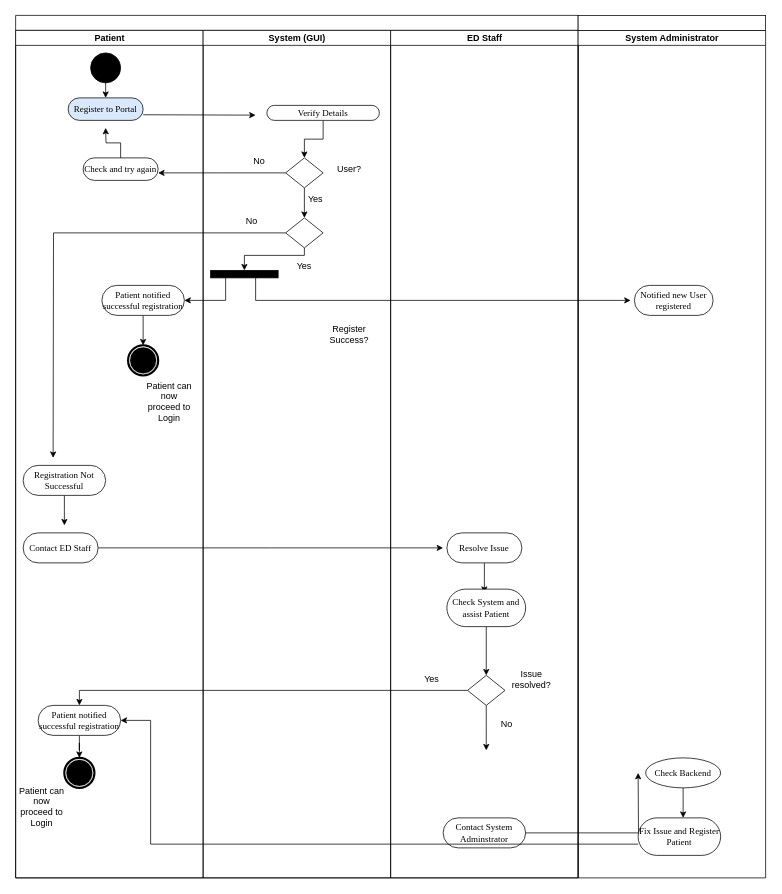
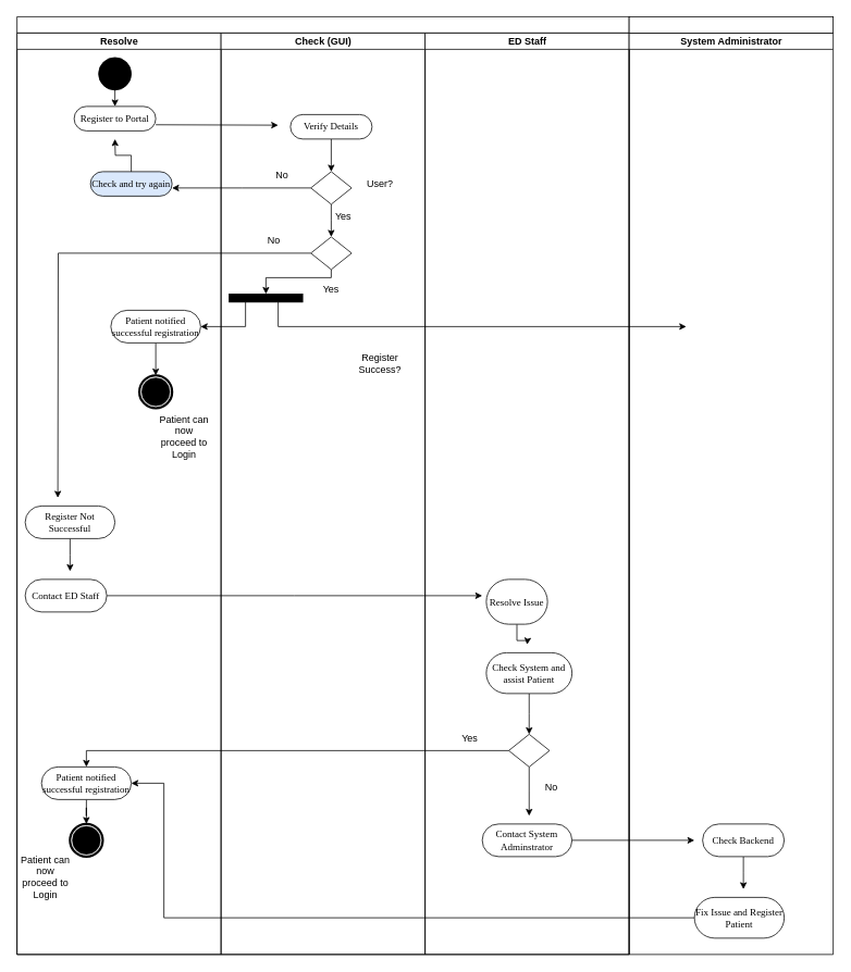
  <mxCell id="0" />
  <mxCell id="1" parent="0" />
  <mxCell id="2" value="" style="swimlane;html=1;childLayout=stackLayout;startSize=20;rounded=0;shadow=0;comic=0;labelBackgroundColor=none;strokeWidth=1;fontFamily=Verdana;fontSize=12;align=center;" parent="1" vertex="1"><mxGeometry x="20" y="20" width="750" height="1150" as="geometry" /></mxCell>
- <mxCell id="3" value="Patient" style="swimlane;html=1;startSize=20;" parent="2" vertex="1"><mxGeometry y="20" width="250" height="1130" as="geometry" /></mxCell>
+ <mxCell id="3" value="Resolve" style="swimlane;html=1;startSize=20;" parent="2" vertex="1"><mxGeometry y="20" width="250" height="1130" as="geometry" /></mxCell>
  <mxCell id="4" style="edgeStyle=orthogonalEdgeStyle;rounded=0;orthogonalLoop=1;jettySize=auto;html=1;exitX=0.5;exitY=1;exitDx=0;exitDy=0;entryX=0.5;entryY=0;entryDx=0;entryDy=0;" parent="3" source="5" target="6" edge="1"><mxGeometry relative="1" as="geometry" /></mxCell>
  <mxCell id="5" value="" style="ellipse;whiteSpace=wrap;html=1;rounded=0;shadow=0;comic=0;labelBackgroundColor=none;strokeWidth=1;fillColor=#000000;fontFamily=Verdana;fontSize=12;align=center;" parent="3" vertex="1"><mxGeometry x="100" y="30" width="40" height="40" as="geometry" /></mxCell>
- <mxCell id="6" value="Register to Portal" style="rounded=1;whiteSpace=wrap;html=1;shadow=0;comic=0;labelBackgroundColor=none;strokeWidth=1;fontFamily=Verdana;fontSize=12;align=center;arcSize=50;fillColor=#dae8fc;" parent="3" vertex="1"><mxGeometry x="70" y="90" width="100" height="30" as="geometry" /></mxCell>
+ <mxCell id="6" value="Register to Portal" style="rounded=1;whiteSpace=wrap;html=1;shadow=0;comic=0;labelBackgroundColor=none;strokeWidth=1;fontFamily=Verdana;fontSize=12;align=center;arcSize=50;" parent="3" vertex="1"><mxGeometry x="70" y="90" width="100" height="30" as="geometry" /></mxCell>
  <mxCell id="7" value="" style="endArrow=classic;html=1;rounded=0;exitX=1;exitY=0.75;exitDx=0;exitDy=0;" parent="3" source="6" edge="1"><mxGeometry width="50" height="50" relative="1" as="geometry"><mxPoint x="170" y="164.41" as="sourcePoint" /><mxPoint x="320" y="113" as="targetPoint" /></mxGeometry></mxCell>
  <mxCell id="8" style="edgeStyle=orthogonalEdgeStyle;rounded=0;orthogonalLoop=1;jettySize=auto;html=1;entryX=0.5;entryY=0;entryDx=0;entryDy=0;" edge="1" parent="3" source="9" target="12"><mxGeometry relative="1" as="geometry" /></mxCell>
  <mxCell id="9" value="Patient notified successful registration" style="rounded=1;whiteSpace=wrap;html=1;shadow=0;comic=0;labelBackgroundColor=none;strokeWidth=1;fontFamily=Verdana;fontSize=12;align=center;arcSize=50;" parent="3" vertex="1"><mxGeometry x="115" y="340" width="110" height="40" as="geometry" /></mxCell>
  <mxCell id="10" style="edgeStyle=orthogonalEdgeStyle;rounded=0;orthogonalLoop=1;jettySize=auto;html=1;" edge="1" parent="3" source="11"><mxGeometry relative="1" as="geometry"><mxPoint x="120" y="130" as="targetPoint" /></mxGeometry></mxCell>
- <mxCell id="11" value="Check and try again" style="rounded=1;whiteSpace=wrap;html=1;shadow=0;comic=0;labelBackgroundColor=none;strokeWidth=1;fontFamily=Verdana;fontSize=12;align=center;arcSize=50;" vertex="1" parent="3"><mxGeometry x="90" y="170" width="100" height="30" as="geometry" /></mxCell>
+ <mxCell id="11" value="Check and try again" style="rounded=1;whiteSpace=wrap;html=1;shadow=0;comic=0;labelBackgroundColor=none;strokeWidth=1;fontFamily=Verdana;fontSize=12;align=center;arcSize=50;fillColor=#dae8fc;" vertex="1" parent="3"><mxGeometry x="90" y="170" width="100" height="30" as="geometry" /></mxCell>
  <mxCell id="12" value="" style="shape=mxgraph.bpmn.shape;html=1;verticalLabelPosition=bottom;labelBackgroundColor=#ffffff;verticalAlign=top;perimeter=ellipsePerimeter;outline=end;symbol=terminate;rounded=0;shadow=0;comic=0;strokeWidth=1;fontFamily=Verdana;fontSize=12;align=center;" vertex="1" parent="3"><mxGeometry x="150" y="420" width="40" height="40" as="geometry" /></mxCell>
  <mxCell id="13" value="Patient can now proceed to Login" style="text;html=1;align=center;verticalAlign=middle;whiteSpace=wrap;rounded=0;" vertex="1" parent="3"><mxGeometry x="170" y="480" width="70" height="30" as="geometry" /></mxCell>
  <mxCell id="14" style="edgeStyle=orthogonalEdgeStyle;rounded=0;orthogonalLoop=1;jettySize=auto;html=1;exitX=0.5;exitY=1;exitDx=0;exitDy=0;" edge="1" parent="3" source="15"><mxGeometry relative="1" as="geometry"><mxPoint x="65" y="660" as="targetPoint" /></mxGeometry></mxCell>
- <mxCell id="15" value="Registration Not Successful" style="rounded=1;whiteSpace=wrap;html=1;shadow=0;comic=0;labelBackgroundColor=none;strokeWidth=1;fontFamily=Verdana;fontSize=12;align=center;arcSize=50;" vertex="1" parent="3"><mxGeometry x="10" y="580" width="110" height="40" as="geometry" /></mxCell>
+ <mxCell id="15" value="Register Not Successful" style="rounded=1;whiteSpace=wrap;html=1;shadow=0;comic=0;labelBackgroundColor=none;strokeWidth=1;fontFamily=Verdana;fontSize=12;align=center;arcSize=50;" vertex="1" parent="3"><mxGeometry x="10" y="580" width="110" height="40" as="geometry" /></mxCell>
  <mxCell id="16" style="edgeStyle=orthogonalEdgeStyle;rounded=0;orthogonalLoop=1;jettySize=auto;html=1;" edge="1" parent="3" source="17"><mxGeometry relative="1" as="geometry"><mxPoint x="570" y="690" as="targetPoint" /></mxGeometry></mxCell>
  <mxCell id="17" value="Contact ED Staff" style="rounded=1;whiteSpace=wrap;html=1;shadow=0;comic=0;labelBackgroundColor=none;strokeWidth=1;fontFamily=Verdana;fontSize=12;align=center;arcSize=50;" vertex="1" parent="3"><mxGeometry x="10" y="670" width="100" height="40" as="geometry" /></mxCell>
  <mxCell id="18" style="edgeStyle=orthogonalEdgeStyle;rounded=0;orthogonalLoop=1;jettySize=auto;html=1;entryX=0.5;entryY=0;entryDx=0;entryDy=0;" edge="1" parent="3" source="19" target="20"><mxGeometry relative="1" as="geometry" /></mxCell>
  <mxCell id="19" value="Patient notified successful registration" style="rounded=1;whiteSpace=wrap;html=1;shadow=0;comic=0;labelBackgroundColor=none;strokeWidth=1;fontFamily=Verdana;fontSize=12;align=center;arcSize=50;" vertex="1" parent="3"><mxGeometry x="30" y="900" width="110" height="40" as="geometry" /></mxCell>
  <mxCell id="20" value="" style="shape=mxgraph.bpmn.shape;html=1;verticalLabelPosition=bottom;labelBackgroundColor=#ffffff;verticalAlign=top;perimeter=ellipsePerimeter;outline=end;symbol=terminate;rounded=0;shadow=0;comic=0;strokeWidth=1;fontFamily=Verdana;fontSize=12;align=center;" vertex="1" parent="3"><mxGeometry x="65" y="970" width="40" height="40" as="geometry" /></mxCell>
  <mxCell id="21" value="Patient can now proceed to Login" style="text;html=1;align=center;verticalAlign=middle;whiteSpace=wrap;rounded=0;" vertex="1" parent="3"><mxGeometry y="1020" width="70" height="30" as="geometry" /></mxCell>
- <mxCell id="22" value="System (GUI)" style="swimlane;html=1;startSize=20;" parent="2" vertex="1"><mxGeometry x="250" y="20" width="250" height="1130" as="geometry" /></mxCell>
+ <mxCell id="22" value="Check (GUI)" style="swimlane;html=1;startSize=20;" parent="2" vertex="1"><mxGeometry x="250" y="20" width="250" height="1130" as="geometry" /></mxCell>
  <mxCell id="23" style="edgeStyle=orthogonalEdgeStyle;rounded=0;orthogonalLoop=1;jettySize=auto;html=1;" edge="1" parent="22" source="25"><mxGeometry relative="1" as="geometry"><mxPoint x="-60" y="190" as="targetPoint" /></mxGeometry></mxCell>
  <mxCell id="24" style="edgeStyle=orthogonalEdgeStyle;rounded=0;orthogonalLoop=1;jettySize=auto;html=1;" edge="1" parent="22" source="25"><mxGeometry relative="1" as="geometry"><mxPoint x="135" y="250" as="targetPoint" /></mxGeometry></mxCell>
  <mxCell id="25" value="" style="rhombus;whiteSpace=wrap;html=1;" parent="22" vertex="1"><mxGeometry x="110" y="170" width="50" height="40" as="geometry" /></mxCell>
  <mxCell id="26" value="User?" style="text;html=1;align=center;verticalAlign=middle;whiteSpace=wrap;rounded=0;" parent="22" vertex="1"><mxGeometry x="160" y="170" width="70" height="30" as="geometry" /></mxCell>
  <mxCell id="27" style="edgeStyle=orthogonalEdgeStyle;rounded=0;orthogonalLoop=1;jettySize=auto;html=1;entryX=0.5;entryY=0;entryDx=0;entryDy=0;" parent="22" source="28" target="25" edge="1"><mxGeometry relative="1" as="geometry" /></mxCell>
- <mxCell id="28" value="Verify Details" style="rounded=1;whiteSpace=wrap;html=1;shadow=0;comic=0;labelBackgroundColor=none;strokeWidth=1;fontFamily=Verdana;fontSize=12;align=center;arcSize=50;" parent="22" vertex="1"><mxGeometry x="85" y="100" width="150" height="20" as="geometry" /></mxCell>
+ <mxCell id="28" value="Verify Details" style="rounded=1;whiteSpace=wrap;html=1;shadow=0;comic=0;labelBackgroundColor=none;strokeWidth=1;fontFamily=Verdana;fontSize=12;align=center;arcSize=50;" parent="22" vertex="1"><mxGeometry x="85" y="100" width="100" height="30" as="geometry" /></mxCell>
  <mxCell id="29" value="Yes" style="text;html=1;align=center;verticalAlign=middle;whiteSpace=wrap;rounded=0;" parent="22" vertex="1"><mxGeometry x="115" y="210" width="70" height="30" as="geometry" /></mxCell>
  <mxCell id="30" value="" style="html=1;points=[[0,0,0,0,5],[0,1,0,0,-5],[1,0,0,0,5],[1,1,0,0,-5]];perimeter=orthogonalPerimeter;outlineConnect=0;targetShapes=umlLifeline;portConstraint=eastwest;newEdgeStyle={&quot;curved&quot;:0,&quot;rounded&quot;:0};direction=south;strokeColor=#000000;fillColor=#000000;" parent="22" vertex="1"><mxGeometry x="10" y="320" width="90" height="10" as="geometry" /></mxCell>
  <mxCell id="31" value="No" style="text;html=1;align=center;verticalAlign=middle;whiteSpace=wrap;rounded=0;" vertex="1" parent="22"><mxGeometry x="40" y="160" width="70" height="30" as="geometry" /></mxCell>
  <mxCell id="32" style="edgeStyle=orthogonalEdgeStyle;rounded=0;orthogonalLoop=1;jettySize=auto;html=1;" edge="1" parent="22" source="34" target="30"><mxGeometry relative="1" as="geometry"><Array as="points"><mxPoint x="135" y="300" /><mxPoint x="55" y="300" /></Array></mxGeometry></mxCell>
  <mxCell id="33" style="edgeStyle=orthogonalEdgeStyle;rounded=0;orthogonalLoop=1;jettySize=auto;html=1;exitX=0;exitY=0.5;exitDx=0;exitDy=0;" edge="1" parent="22" source="34"><mxGeometry relative="1" as="geometry"><mxPoint x="-200" y="570" as="targetPoint" /></mxGeometry></mxCell>
  <mxCell id="34" value="" style="rhombus;whiteSpace=wrap;html=1;" vertex="1" parent="22"><mxGeometry x="110" y="250" width="50" height="40" as="geometry" /></mxCell>
  <mxCell id="35" value="Register Success?" style="text;html=1;align=center;verticalAlign=middle;whiteSpace=wrap;rounded=0;" vertex="1" parent="22"><mxGeometry x="160" y="390" width="70" height="30" as="geometry" /></mxCell>
  <mxCell id="36" value="Yes" style="text;html=1;align=center;verticalAlign=middle;whiteSpace=wrap;rounded=0;" vertex="1" parent="22"><mxGeometry x="100" y="300" width="70" height="30" as="geometry" /></mxCell>
  <mxCell id="37" value="" style="endArrow=classic;html=1;rounded=0;" edge="1" parent="22"><mxGeometry width="50" height="50" relative="1" as="geometry"><mxPoint x="70" y="330" as="sourcePoint" /><mxPoint x="570" y="360" as="targetPoint" /><Array as="points"><mxPoint x="70" y="360" /></Array></mxGeometry></mxCell>
  <mxCell id="38" value="No" style="text;html=1;align=center;verticalAlign=middle;whiteSpace=wrap;rounded=0;" vertex="1" parent="22"><mxGeometry x="30" y="240" width="70" height="30" as="geometry" /></mxCell>
  <mxCell id="39" value="ED Staff" style="swimlane;html=1;startSize=20;" parent="2" vertex="1"><mxGeometry x="500" y="20" width="250" height="1130" as="geometry" /></mxCell>
  <mxCell id="40" style="edgeStyle=orthogonalEdgeStyle;rounded=0;orthogonalLoop=1;jettySize=auto;html=1;" edge="1" parent="39" source="41"><mxGeometry relative="1" as="geometry"><mxPoint x="125" y="750" as="targetPoint" /></mxGeometry></mxCell>
- <mxCell id="41" value="Resolve Issue" style="rounded=1;whiteSpace=wrap;html=1;shadow=0;comic=0;labelBackgroundColor=none;strokeWidth=1;fontFamily=Verdana;fontSize=12;align=center;arcSize=50;" vertex="1" parent="39"><mxGeometry x="75" y="670" width="100" height="40" as="geometry" /></mxCell>
+ <mxCell id="41" value="Resolve Issue" style="rounded=1;whiteSpace=wrap;html=1;shadow=0;comic=0;labelBackgroundColor=none;strokeWidth=1;fontFamily=Verdana;fontSize=12;align=center;arcSize=50;" vertex="1" parent="39"><mxGeometry x="75" y="670" width="75" height="55" as="geometry" /></mxCell>
  <mxCell id="42" style="edgeStyle=orthogonalEdgeStyle;rounded=0;orthogonalLoop=1;jettySize=auto;html=1;" edge="1" parent="39" source="43"><mxGeometry relative="1" as="geometry"><mxPoint x="127.5" y="860" as="targetPoint" /></mxGeometry></mxCell>
- <mxCell id="43" value="Check System and assist Patient" style="rounded=1;whiteSpace=wrap;html=1;shadow=0;comic=0;labelBackgroundColor=none;strokeWidth=1;fontFamily=Verdana;fontSize=12;align=center;arcSize=50;" vertex="1" parent="39"><mxGeometry x="75" y="745" width="105" height="50" as="geometry" /></mxCell>
+ <mxCell id="43" value="Check System and assist Patient" style="rounded=1;whiteSpace=wrap;html=1;shadow=0;comic=0;labelBackgroundColor=none;strokeWidth=1;fontFamily=Verdana;fontSize=12;align=center;arcSize=50;" vertex="1" parent="39"><mxGeometry x="75" y="760" width="105" height="50" as="geometry" /></mxCell>
  <mxCell id="44" style="edgeStyle=orthogonalEdgeStyle;rounded=0;orthogonalLoop=1;jettySize=auto;html=1;" edge="1" parent="39" source="45"><mxGeometry relative="1" as="geometry"><mxPoint x="127.5" y="960" as="targetPoint" /></mxGeometry></mxCell>
  <mxCell id="45" value="" style="rhombus;whiteSpace=wrap;html=1;" vertex="1" parent="39"><mxGeometry x="102.5" y="860" width="50" height="40" as="geometry" /></mxCell>
- <mxCell id="46" value="Issue resolved?" style="text;html=1;align=center;verticalAlign=middle;whiteSpace=wrap;rounded=0;" vertex="1" parent="39"><mxGeometry x="152.5" y="850" width="70" height="30" as="geometry" /></mxCell>
  <mxCell id="47" value="Yes" style="text;html=1;align=center;verticalAlign=middle;whiteSpace=wrap;rounded=0;" vertex="1" parent="39"><mxGeometry x="20" y="850" width="70" height="30" as="geometry" /></mxCell>
  <mxCell id="48" style="edgeStyle=orthogonalEdgeStyle;rounded=0;orthogonalLoop=1;jettySize=auto;html=1;" edge="1" parent="39" source="49"><mxGeometry relative="1" as="geometry"><mxPoint x="330" y="990" as="targetPoint" /></mxGeometry></mxCell>
- <mxCell id="49" value="Contact System Adminstrator" style="rounded=1;whiteSpace=wrap;html=1;shadow=0;comic=0;labelBackgroundColor=none;strokeWidth=1;fontFamily=Verdana;fontSize=12;align=center;arcSize=50;" vertex="1" parent="39"><mxGeometry x="70" y="1050" width="110" height="40" as="geometry" /></mxCell>
+ <mxCell id="49" value="Contact System Adminstrator" style="rounded=1;whiteSpace=wrap;html=1;shadow=0;comic=0;labelBackgroundColor=none;strokeWidth=1;fontFamily=Verdana;fontSize=12;align=center;arcSize=50;" vertex="1" parent="39"><mxGeometry x="70" y="970" width="110" height="40" as="geometry" /></mxCell>
  <mxCell id="50" value="No" style="text;html=1;align=center;verticalAlign=middle;whiteSpace=wrap;rounded=0;" vertex="1" parent="39"><mxGeometry x="120" y="910" width="70" height="30" as="geometry" /></mxCell>
  <mxCell id="51" style="edgeStyle=orthogonalEdgeStyle;rounded=0;orthogonalLoop=1;jettySize=auto;html=1;" edge="1" parent="2" source="30" target="9"><mxGeometry relative="1" as="geometry"><mxPoint x="280" y="360" as="sourcePoint" /><Array as="points"><mxPoint x="280" y="380" /></Array></mxGeometry></mxCell>
  <mxCell id="52" style="edgeStyle=orthogonalEdgeStyle;rounded=0;orthogonalLoop=1;jettySize=auto;html=1;entryX=0.5;entryY=0;entryDx=0;entryDy=0;" edge="1" parent="2" source="45" target="19"><mxGeometry relative="1" as="geometry"><mxPoint x="160" y="900" as="targetPoint" /></mxGeometry></mxCell>
  <mxCell id="53" value="System Administrator" style="swimlane;html=1;startSize=20;" parent="1" vertex="1"><mxGeometry x="770" y="40" width="250" height="1130" as="geometry" /></mxCell>
  <mxCell id="54" value="" style="rounded=0;whiteSpace=wrap;html=1;" parent="53" vertex="1"><mxGeometry y="-20" width="250" height="20" as="geometry" /></mxCell>
- <mxCell id="55" value="Notified new User registered" style="rounded=1;whiteSpace=wrap;html=1;shadow=0;comic=0;labelBackgroundColor=none;strokeWidth=1;fontFamily=Verdana;fontSize=12;align=center;arcSize=50;" vertex="1" parent="53"><mxGeometry x="75" y="340" width="105" height="40" as="geometry" /></mxCell>
  <mxCell id="56" style="edgeStyle=orthogonalEdgeStyle;rounded=0;orthogonalLoop=1;jettySize=auto;html=1;exitX=0.5;exitY=1;exitDx=0;exitDy=0;" edge="1" parent="53" source="57"><mxGeometry relative="1" as="geometry"><mxPoint x="140" y="1050" as="targetPoint" /></mxGeometry></mxCell>
- <mxCell id="57" value="Check Backend" style="ellipse;whiteSpace=wrap;html=1;shadow=0;comic=0;labelBackgroundColor=none;strokeWidth=1;fontFamily=Verdana;fontSize=12;align=center;arcSize=50;" vertex="1" parent="53"><mxGeometry x="90" y="970" width="100" height="40" as="geometry" /></mxCell>
- <mxCell id="58" value="Fix Issue and Register Patient" style="rounded=1;whiteSpace=wrap;html=1;shadow=0;comic=0;labelBackgroundColor=none;strokeWidth=1;fontFamily=Verdana;fontSize=12;align=center;arcSize=50;" vertex="1" parent="53"><mxGeometry x="80" y="1050" width="110" height="50" as="geometry" /></mxCell>
+ <mxCell id="57" value="Check Backend" style="rounded=1;whiteSpace=wrap;html=1;shadow=0;comic=0;labelBackgroundColor=none;strokeWidth=1;fontFamily=Verdana;fontSize=12;align=center;arcSize=50;" vertex="1" parent="53"><mxGeometry x="90" y="970" width="100" height="40" as="geometry" /></mxCell>
+ <mxCell id="58" value="Fix Issue and Register Patient" style="rounded=1;whiteSpace=wrap;html=1;shadow=0;comic=0;labelBackgroundColor=none;strokeWidth=1;fontFamily=Verdana;fontSize=12;align=center;arcSize=50;" vertex="1" parent="53"><mxGeometry x="80" y="1060" width="110" height="50" as="geometry" /></mxCell>
  <mxCell id="59" style="edgeStyle=orthogonalEdgeStyle;rounded=0;orthogonalLoop=1;jettySize=auto;html=1;entryX=1;entryY=0.5;entryDx=0;entryDy=0;" edge="1" parent="1" source="58" target="19"><mxGeometry relative="1" as="geometry"><mxPoint x="160" y="1125" as="targetPoint" /><Array as="points"><mxPoint x="200" y="1125" /><mxPoint x="200" y="960" /></Array></mxGeometry></mxCell>
